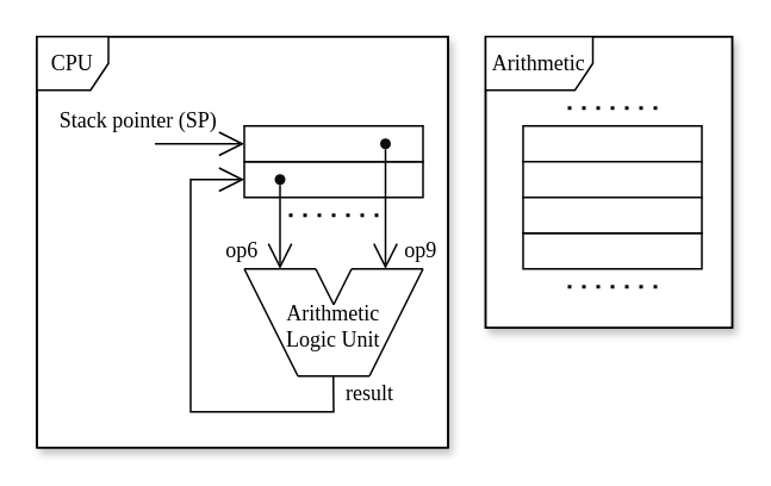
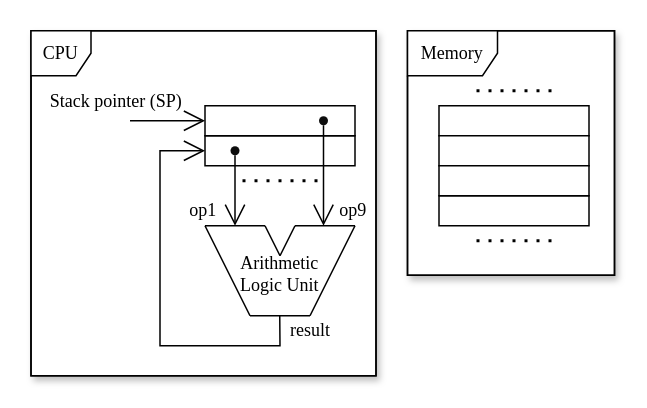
  <mxCell id="0" />
  <mxCell id="1" parent="0" />
  <mxCell id="2" value="" style="rounded=0;whiteSpace=wrap;html=1;shadow=1;fontFamily=Computer Modern;" parent="1" vertex="1"><mxGeometry x="271" y="20" width="138" height="163" as="geometry" /></mxCell>
  <mxCell id="3" value="" style="rounded=0;whiteSpace=wrap;html=1;shadow=1;fontFamily=Computer Modern;" parent="1" vertex="1"><mxGeometry x="20" y="20" width="230" height="230" as="geometry" /></mxCell>
  <mxCell id="4" value="" style="rounded=0;whiteSpace=wrap;html=1;fontFamily=Computer Modern;" parent="1" vertex="1"><mxGeometry x="136" y="90" width="100" height="20" as="geometry" /></mxCell>
  <mxCell id="5" value="" style="endArrow=none;html=1;rounded=0;fontFamily=Computer Modern;" parent="1" edge="1"><mxGeometry width="50" height="50" relative="1" as="geometry"><mxPoint x="136" y="150" as="sourcePoint" /><mxPoint x="176" y="150" as="targetPoint" /><Array as="points"><mxPoint x="156" y="150" /></Array></mxGeometry></mxCell>
  <mxCell id="6" value="" style="endArrow=none;html=1;rounded=0;fontFamily=Computer Modern;" parent="1" edge="1"><mxGeometry width="50" height="50" relative="1" as="geometry"><mxPoint x="136" y="150" as="sourcePoint" /><mxPoint x="166" y="210" as="targetPoint" /></mxGeometry></mxCell>
  <mxCell id="7" value="" style="endArrow=none;html=1;rounded=0;fontFamily=Computer Modern;" parent="1" edge="1"><mxGeometry width="50" height="50" relative="1" as="geometry"><mxPoint x="176" y="150" as="sourcePoint" /><mxPoint x="186" y="170" as="targetPoint" /></mxGeometry></mxCell>
  <mxCell id="8" value="" style="endArrow=none;html=1;rounded=0;fontFamily=Computer Modern;" parent="1" edge="1"><mxGeometry width="50" height="50" relative="1" as="geometry"><mxPoint x="196" y="150" as="sourcePoint" /><mxPoint x="186" y="170" as="targetPoint" /></mxGeometry></mxCell>
  <mxCell id="9" value="" style="endArrow=none;html=1;rounded=0;fontFamily=Computer Modern;" parent="1" edge="1"><mxGeometry width="50" height="50" relative="1" as="geometry"><mxPoint x="196" y="150" as="sourcePoint" /><mxPoint x="236" y="150" as="targetPoint" /></mxGeometry></mxCell>
  <mxCell id="10" value="" style="endArrow=none;html=1;rounded=0;fontFamily=Computer Modern;" parent="1" edge="1"><mxGeometry width="50" height="50" relative="1" as="geometry"><mxPoint x="236" y="150" as="sourcePoint" /><mxPoint x="206" y="210" as="targetPoint" /></mxGeometry></mxCell>
  <mxCell id="11" value="" style="endArrow=none;html=1;rounded=0;fontFamily=Computer Modern;" parent="1" edge="1"><mxGeometry width="50" height="50" relative="1" as="geometry"><mxPoint x="166" y="210" as="sourcePoint" /><mxPoint x="206" y="210" as="targetPoint" /></mxGeometry></mxCell>
  <mxCell id="12" value="Arithmetic&lt;br&gt;Logic Unit" style="text;html=1;strokeColor=none;fillColor=none;align=center;verticalAlign=middle;whiteSpace=wrap;rounded=0;fontFamily=Computer Modern;" parent="1" vertex="1"><mxGeometry x="151.25" y="165" width="69.5" height="34" as="geometry" /></mxCell>
  <mxCell id="13" value="" style="rounded=0;whiteSpace=wrap;html=1;fontFamily=Computer Modern;" parent="1" vertex="1"><mxGeometry x="136" y="70" width="100" height="20" as="geometry" /></mxCell>
  <mxCell id="14" value="" style="endArrow=open;endFill=1;endSize=12;html=1;rounded=0;exitX=0.5;exitY=1;exitDx=0;exitDy=0;fontFamily=Computer Modern;" parent="1" source="21" edge="1"><mxGeometry width="160" relative="1" as="geometry"><mxPoint x="156" y="110" as="sourcePoint" /><mxPoint x="156" y="150" as="targetPoint" /></mxGeometry></mxCell>
  <mxCell id="15" value="" style="endArrow=open;endFill=1;endSize=12;html=1;rounded=0;exitX=0.5;exitY=1;exitDx=0;exitDy=0;fontFamily=Computer Modern;" parent="1" source="20" edge="1"><mxGeometry width="160" relative="1" as="geometry"><mxPoint x="215" y="110" as="sourcePoint" /><mxPoint x="215" y="150" as="targetPoint" /></mxGeometry></mxCell>
  <mxCell id="16" value="" style="endArrow=open;endFill=1;endSize=12;html=1;rounded=0;entryX=0;entryY=0.5;entryDx=0;entryDy=0;fontFamily=Computer Modern;" parent="1" target="4" edge="1"><mxGeometry width="160" relative="1" as="geometry"><mxPoint x="185.83" y="210" as="sourcePoint" /><mxPoint x="185.83" y="250" as="targetPoint" /><Array as="points"><mxPoint x="186" y="230" /><mxPoint x="106" y="230" /><mxPoint x="106" y="100" /></Array></mxGeometry></mxCell>
  <mxCell id="17" value="" style="endArrow=none;dashed=1;html=1;dashPattern=1 3;strokeWidth=2;rounded=0;fontFamily=Computer Modern;" parent="1" edge="1"><mxGeometry width="50" height="50" relative="1" as="geometry"><mxPoint x="161" y="120" as="sourcePoint" /><mxPoint x="211" y="120" as="targetPoint" /></mxGeometry></mxCell>
  <mxCell id="18" value="" style="endArrow=open;endFill=1;endSize=12;html=1;rounded=0;entryX=0;entryY=0.5;entryDx=0;entryDy=0;fontFamily=Computer Modern;" parent="1" target="13" edge="1"><mxGeometry width="160" relative="1" as="geometry"><mxPoint x="86" y="80" as="sourcePoint" /><mxPoint x="76" y="80" as="targetPoint" /></mxGeometry></mxCell>
  <mxCell id="19" value="Stack pointer (SP)" style="text;html=1;strokeColor=none;fillColor=none;align=center;verticalAlign=middle;whiteSpace=wrap;rounded=0;fontFamily=Computer Modern;" parent="1" vertex="1"><mxGeometry x="30" y="57" width="94" height="20" as="geometry" /></mxCell>
  <mxCell id="20" value="" style="ellipse;whiteSpace=wrap;html=1;aspect=fixed;strokeColor=none;fillColor=#0D0D0D;fontFamily=Computer Modern;" parent="1" vertex="1"><mxGeometry x="212" y="77" width="6" height="6" as="geometry" /></mxCell>
  <mxCell id="21" value="" style="ellipse;whiteSpace=wrap;html=1;aspect=fixed;strokeColor=none;fillColor=#0D0D0D;fontFamily=Computer Modern;" parent="1" vertex="1"><mxGeometry x="153" y="97" width="6" height="6" as="geometry" /></mxCell>
  <mxCell id="22" value="CPU" style="shape=umlFrame;whiteSpace=wrap;html=1;pointerEvents=0;fontFamily=Computer Modern;width=40;height=30;" parent="1" vertex="1"><mxGeometry x="20" y="20" width="230" height="230" as="geometry" /></mxCell>
  <mxCell id="23" value="" style="rounded=0;whiteSpace=wrap;html=1;fontFamily=Computer Modern;" parent="1" vertex="1"><mxGeometry x="292" y="130" width="100" height="20" as="geometry" /></mxCell>
  <mxCell id="24" value="" style="rounded=0;whiteSpace=wrap;html=1;fontFamily=Computer Modern;" parent="1" vertex="1"><mxGeometry x="292" y="70" width="100" height="20" as="geometry" /></mxCell>
  <mxCell id="25" value="" style="endArrow=none;dashed=1;html=1;dashPattern=1 3;strokeWidth=2;rounded=0;fontFamily=Computer Modern;" parent="1" edge="1"><mxGeometry width="50" height="50" relative="1" as="geometry"><mxPoint x="317" y="160" as="sourcePoint" /><mxPoint x="367" y="160" as="targetPoint" /></mxGeometry></mxCell>
  <mxCell id="26" value="" style="endArrow=none;dashed=1;html=1;dashPattern=1 3;strokeWidth=2;rounded=0;fontFamily=Computer Modern;" parent="1" edge="1"><mxGeometry width="50" height="50" relative="1" as="geometry"><mxPoint x="317" y="60" as="sourcePoint" /><mxPoint x="367" y="60" as="targetPoint" /></mxGeometry></mxCell>
  <mxCell id="27" value="" style="rounded=0;whiteSpace=wrap;html=1;fontFamily=Computer Modern;" parent="1" vertex="1"><mxGeometry x="292" y="90" width="100" height="20" as="geometry" /></mxCell>
  <mxCell id="28" value="" style="rounded=0;whiteSpace=wrap;html=1;fontFamily=Computer Modern;" parent="1" vertex="1"><mxGeometry x="292" y="110" width="100" height="20" as="geometry" /></mxCell>
- <mxCell id="29" value="Arithmetic" style="shape=umlFrame;whiteSpace=wrap;html=1;pointerEvents=0;fontFamily=Computer Modern;" parent="1" vertex="1"><mxGeometry x="271" y="20" width="138" height="163" as="geometry" /></mxCell>
+ <mxCell id="29" value="Memory" style="shape=umlFrame;whiteSpace=wrap;html=1;pointerEvents=0;fontFamily=Computer Modern;" parent="1" vertex="1"><mxGeometry x="271" y="20" width="138" height="163" as="geometry" /></mxCell>
  <mxCell id="30" value="result" style="text;html=1;strokeColor=none;fillColor=none;align=center;verticalAlign=middle;whiteSpace=wrap;rounded=0;fontFamily=Computer Modern;" vertex="1" parent="1"><mxGeometry x="183" y="210" width="47" height="20" as="geometry" /></mxCell>
- <mxCell id="31" value="op6" style="text;html=1;strokeColor=none;fillColor=none;align=center;verticalAlign=middle;whiteSpace=wrap;rounded=0;fontFamily=Computer Modern;" vertex="1" parent="1"><mxGeometry x="120" y="130" width="30" height="20" as="geometry" /></mxCell>
+ <mxCell id="31" value="op1" style="text;html=1;strokeColor=none;fillColor=none;align=center;verticalAlign=middle;whiteSpace=wrap;rounded=0;fontFamily=Computer Modern;" vertex="1" parent="1"><mxGeometry x="120" y="130" width="30" height="20" as="geometry" /></mxCell>
  <mxCell id="32" value="op9" style="text;html=1;strokeColor=none;fillColor=none;align=center;verticalAlign=middle;whiteSpace=wrap;rounded=0;fontFamily=Computer Modern;" vertex="1" parent="1"><mxGeometry x="219.75" y="130" width="30" height="20" as="geometry" /></mxCell>
